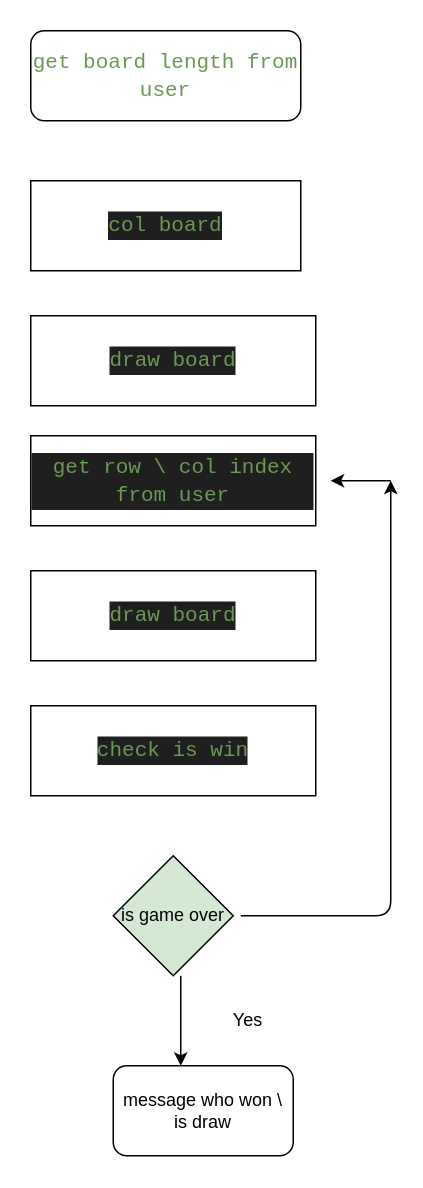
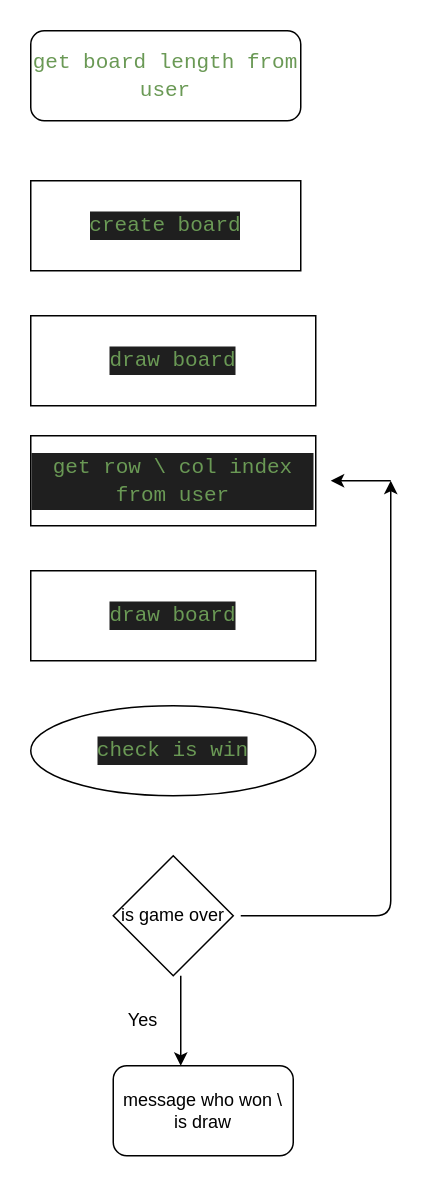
  <mxCell id="0" />
  <mxCell id="1" parent="0" />
  <mxCell id="2" value="&lt;div style=&quot;color: rgb(204 , 204 , 204) ; font-family: &amp;#34;consolas&amp;#34; , &amp;#34;courier new&amp;#34; , monospace ; font-size: 14px ; line-height: 19px&quot;&gt;&lt;span style=&quot;color: rgb(106 , 153 , 85) ; background-color: rgb(255 , 255 , 255)&quot;&gt;get board length from user&lt;/span&gt;&lt;/div&gt;" style="whiteSpace=wrap;html=1;rounded=1;" vertex="1" parent="1"><mxGeometry x="20" y="20" width="180" height="60" as="geometry" /></mxCell>
- <mxCell id="3" value="&#10;&#10;&lt;div style=&quot;color: rgb(204, 204, 204); background-color: rgb(31, 31, 31); font-family: consolas, &amp;quot;courier new&amp;quot;, monospace; font-weight: normal; font-size: 14px; line-height: 19px;&quot;&gt;&lt;div&gt;&lt;span style=&quot;color: #6a9955&quot;&gt;col board&lt;/span&gt;&lt;/div&gt;&lt;/div&gt;&#10;&#10;" style="rounded=0;whiteSpace=wrap;html=1;" vertex="1" parent="1"><mxGeometry x="20" y="120" width="180" height="60" as="geometry" /></mxCell>
+ <mxCell id="3" value="&#10;&#10;&lt;div style=&quot;color: rgb(204, 204, 204); background-color: rgb(31, 31, 31); font-family: consolas, &amp;quot;courier new&amp;quot;, monospace; font-weight: normal; font-size: 14px; line-height: 19px;&quot;&gt;&lt;div&gt;&lt;span style=&quot;color: #6a9955&quot;&gt;create board&lt;/span&gt;&lt;/div&gt;&lt;/div&gt;&#10;&#10;" style="rounded=0;whiteSpace=wrap;html=1;" vertex="1" parent="1"><mxGeometry x="20" y="120" width="180" height="60" as="geometry" /></mxCell>
  <mxCell id="4" value="&lt;div style=&quot;color: rgb(204 , 204 , 204) ; background-color: rgb(31 , 31 , 31) ; font-family: &amp;#34;consolas&amp;#34; , &amp;#34;courier new&amp;#34; , monospace ; font-size: 14px ; line-height: 19px&quot;&gt;&lt;span style=&quot;color: #6a9955&quot;&gt;draw board&lt;/span&gt;&lt;/div&gt;" style="rounded=0;whiteSpace=wrap;html=1;" vertex="1" parent="1"><mxGeometry x="20" y="210" width="190" height="60" as="geometry" /></mxCell>
  <mxCell id="5" value="&lt;div style=&quot;color: rgb(204 , 204 , 204) ; background-color: rgb(31 , 31 , 31) ; font-family: &amp;#34;consolas&amp;#34; , &amp;#34;courier new&amp;#34; , monospace ; font-size: 14px ; line-height: 19px&quot;&gt;&lt;span style=&quot;color: #6a9955&quot;&gt;get row \ col index from user&lt;/span&gt;&lt;/div&gt;" style="rounded=0;whiteSpace=wrap;html=1;" vertex="1" parent="1"><mxGeometry x="20" y="290" width="190" height="60" as="geometry" /></mxCell>
  <mxCell id="6" value="&lt;div style=&quot;color: rgb(204 , 204 , 204) ; background-color: rgb(31 , 31 , 31) ; font-family: &amp;#34;consolas&amp;#34; , &amp;#34;courier new&amp;#34; , monospace ; font-size: 14px ; line-height: 19px&quot;&gt;&lt;span style=&quot;color: #6a9955&quot;&gt;draw board&lt;/span&gt;&lt;/div&gt;" style="rounded=0;whiteSpace=wrap;html=1;" vertex="1" parent="1"><mxGeometry x="20" y="380" width="190" height="60" as="geometry" /></mxCell>
- <mxCell id="7" value="&lt;div style=&quot;color: rgb(204 , 204 , 204) ; background-color: rgb(31 , 31 , 31) ; font-family: &amp;#34;consolas&amp;#34; , &amp;#34;courier new&amp;#34; , monospace ; font-size: 14px ; line-height: 19px&quot;&gt;&lt;span style=&quot;color: #6a9955&quot;&gt;check is win&lt;/span&gt;&lt;/div&gt;" style="rounded=0;whiteSpace=wrap;html=1;" vertex="1" parent="1"><mxGeometry x="20" y="470" width="190" height="60" as="geometry" /></mxCell>
- <mxCell id="8" value="is game over" style="rhombus;whiteSpace=wrap;html=1;fillColor=#d5e8d4;" vertex="1" parent="1"><mxGeometry x="75" y="570" width="80" height="80" as="geometry" /></mxCell>
+ <mxCell id="7" value="&lt;div style=&quot;color: rgb(204 , 204 , 204) ; background-color: rgb(31 , 31 , 31) ; font-family: &amp;#34;consolas&amp;#34; , &amp;#34;courier new&amp;#34; , monospace ; font-size: 14px ; line-height: 19px&quot;&gt;&lt;span style=&quot;color: #6a9955&quot;&gt;check is win&lt;/span&gt;&lt;/div&gt;" style="ellipse;whiteSpace=wrap;html=1;" vertex="1" parent="1"><mxGeometry x="20" y="470" width="190" height="60" as="geometry" /></mxCell>
+ <mxCell id="8" value="is game over" style="rhombus;whiteSpace=wrap;html=1;" vertex="1" parent="1"><mxGeometry x="75" y="570" width="80" height="80" as="geometry" /></mxCell>
  <mxCell id="9" value="" style="endArrow=classic;html=1;" edge="1" parent="1"><mxGeometry width="50" height="50" relative="1" as="geometry"><mxPoint x="120" y="650" as="sourcePoint" /><mxPoint x="120" y="710" as="targetPoint" /></mxGeometry></mxCell>
- <mxCell id="10" value="Yes" style="text;html=1;strokeColor=none;fillColor=none;align=center;verticalAlign=middle;whiteSpace=wrap;rounded=0;" vertex="1" parent="1"><mxGeometry x="145" y="670" width="40" height="20" as="geometry" /></mxCell>
+ <mxCell id="10" value="Yes" style="text;html=1;strokeColor=none;fillColor=none;align=center;verticalAlign=middle;whiteSpace=wrap;rounded=0;" vertex="1" parent="1"><mxGeometry x="75" y="670" width="40" height="20" as="geometry" /></mxCell>
  <mxCell id="11" value="" style="endArrow=classic;html=1;" edge="1" parent="1"><mxGeometry width="50" height="50" relative="1" as="geometry"><mxPoint x="160" y="610" as="sourcePoint" /><mxPoint x="260" y="320" as="targetPoint" /><Array as="points"><mxPoint x="260" y="610" /></Array></mxGeometry></mxCell>
  <mxCell id="12" value="" style="endArrow=classic;html=1;" edge="1" parent="1"><mxGeometry width="50" height="50" relative="1" as="geometry"><mxPoint x="260" y="320" as="sourcePoint" /><mxPoint x="220" y="320" as="targetPoint" /></mxGeometry></mxCell>
  <mxCell id="13" value="message who won \ is draw" style="rounded=1;whiteSpace=wrap;html=1;" vertex="1" parent="1"><mxGeometry x="75" y="710" width="120" height="60" as="geometry" /></mxCell>
